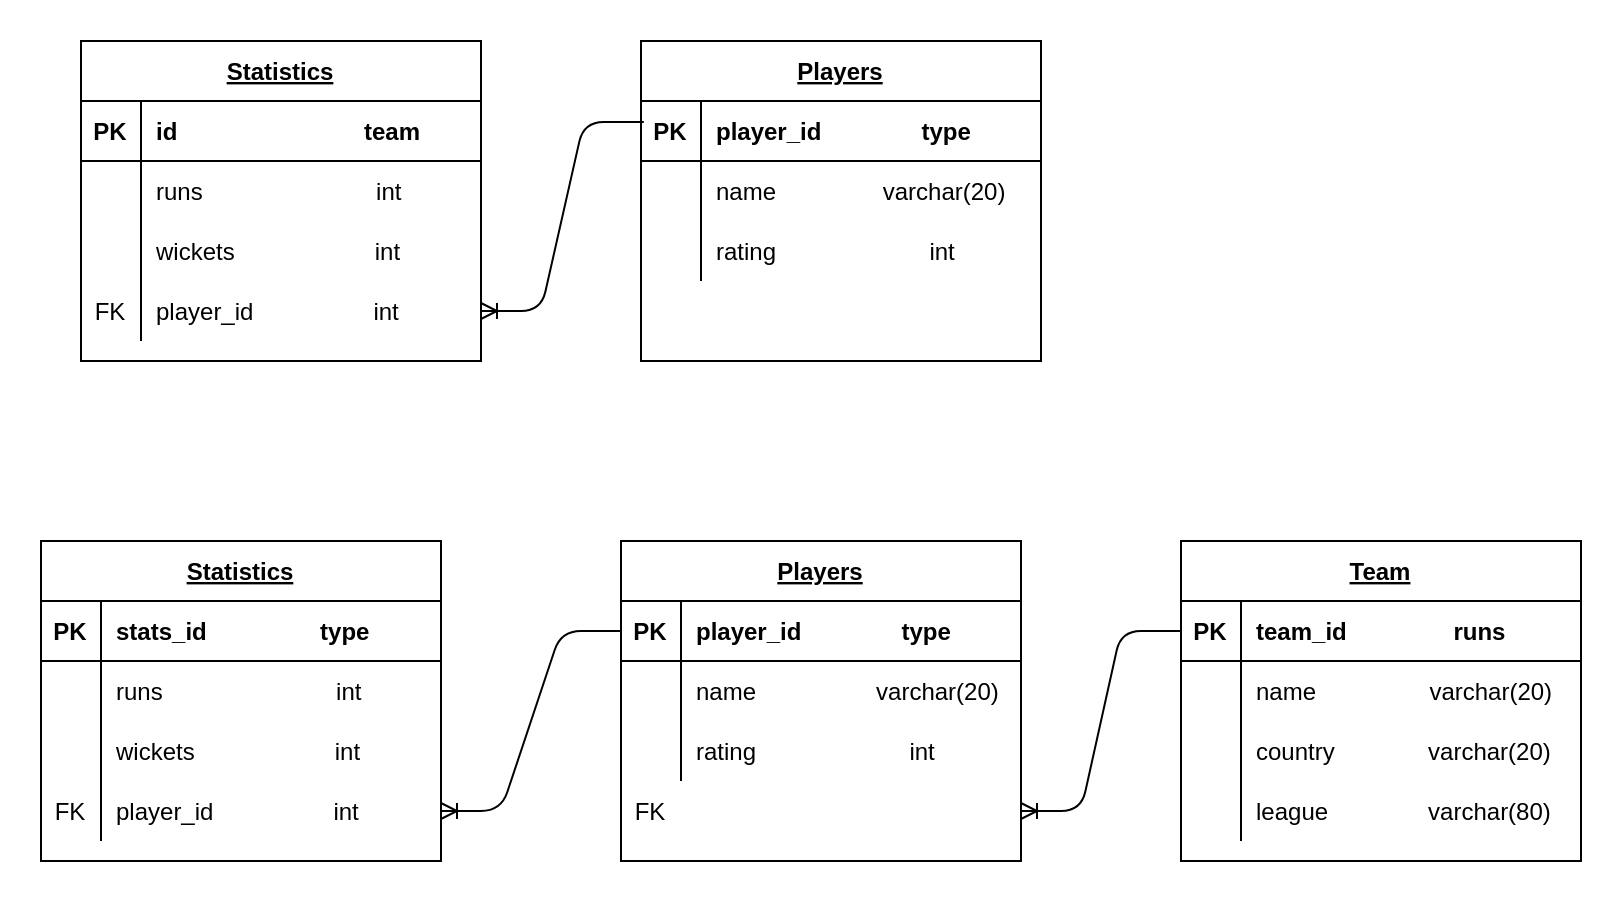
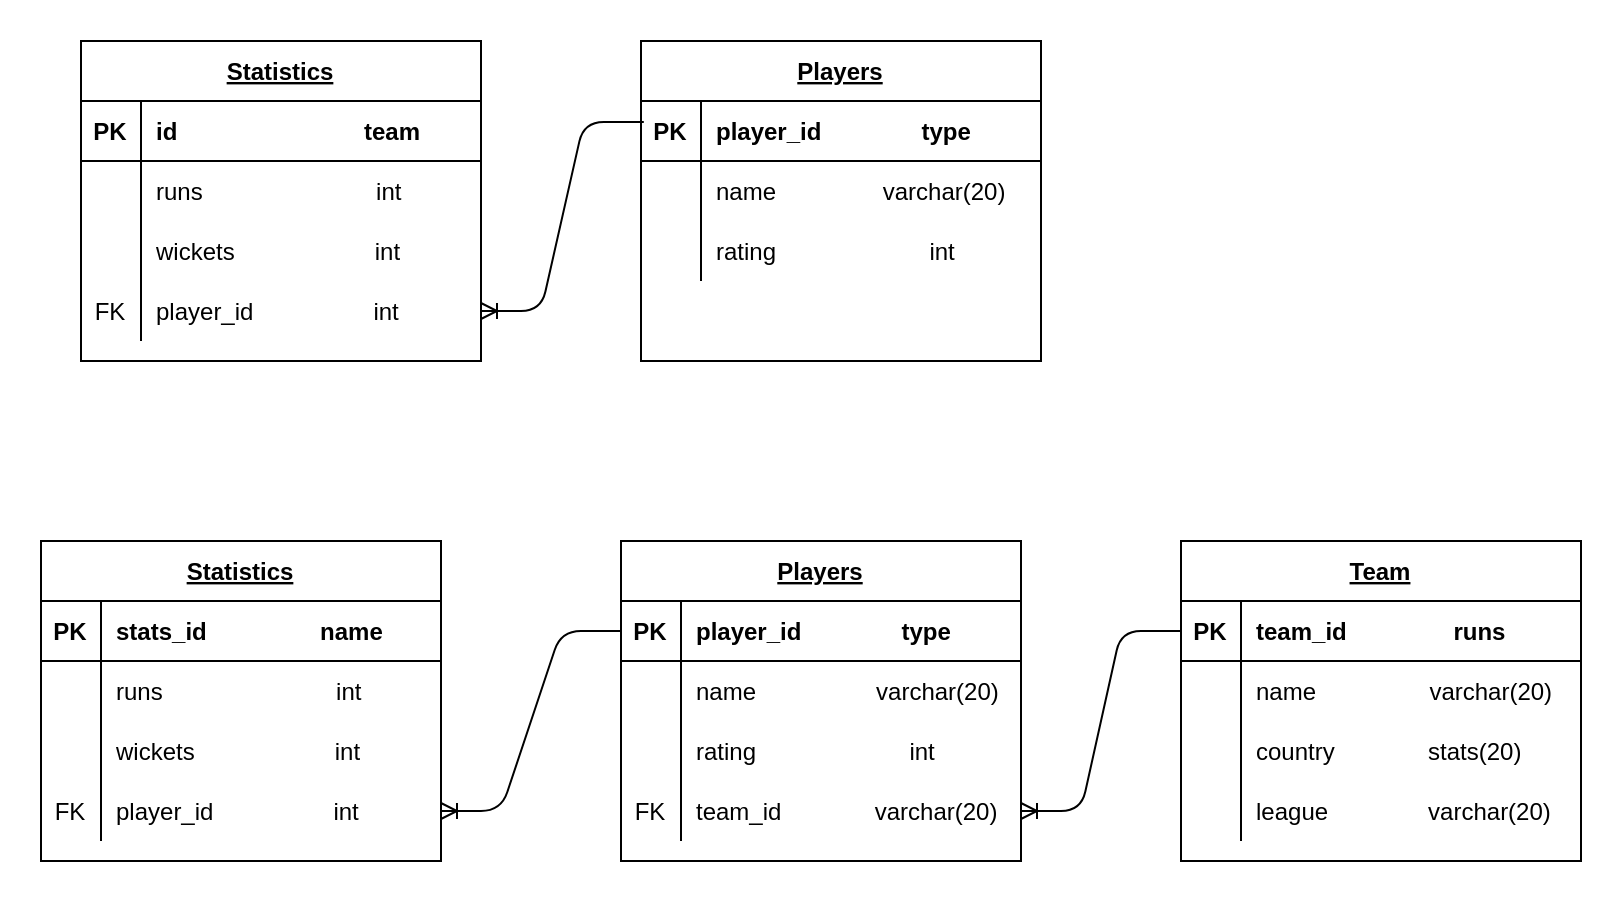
  <mxCell id="0" />
  <mxCell id="1" parent="0" />
  <mxCell id="2" value="" style="edgeStyle=entityRelationEdgeStyle;fontSize=12;html=1;endArrow=ERoneToMany;entryX=1;entryY=0.5;entryDx=0;entryDy=0;exitX=0.007;exitY=0.348;exitDx=0;exitDy=0;exitPerimeter=0;" parent="1" source="19" target="15" edge="1"><mxGeometry width="100" height="100" relative="1" as="geometry"><mxPoint x="470" y="240" as="sourcePoint" /><mxPoint x="500" y="641.143" as="targetPoint" /></mxGeometry></mxCell>
  <mxCell id="3" value="" style="edgeStyle=entityRelationEdgeStyle;fontSize=12;html=1;endArrow=ERoneToMany;exitX=0;exitY=0.5;exitDx=0;exitDy=0;entryX=1;entryY=0.5;entryDx=0;entryDy=0;" parent="1" source="31" target="66" edge="1"><mxGeometry width="100" height="100" relative="1" as="geometry"><mxPoint x="260" y="290" as="sourcePoint" /><mxPoint x="250" y="405" as="targetPoint" /></mxGeometry></mxCell>
  <mxCell id="4" value="" style="edgeStyle=entityRelationEdgeStyle;fontSize=12;html=1;endArrow=ERoneToMany;entryX=1;entryY=0.5;entryDx=0;entryDy=0;exitX=0;exitY=0.5;exitDx=0;exitDy=0;" parent="1" source="44" target="40" edge="1"><mxGeometry width="100" height="100" relative="1" as="geometry"><mxPoint x="550" y="290" as="sourcePoint" /><mxPoint x="210" y="415" as="targetPoint" /></mxGeometry></mxCell>
  <mxCell id="5" value="Statistics" style="shape=table;startSize=30;container=1;collapsible=1;childLayout=tableLayout;fixedRows=1;rowLines=0;fontStyle=5;align=center;resizeLast=1;" parent="1" vertex="1"><mxGeometry x="40" y="20" width="200" height="160" as="geometry" /></mxCell>
  <mxCell id="6" value="" style="shape=partialRectangle;collapsible=0;dropTarget=0;pointerEvents=0;fillColor=none;top=0;left=0;bottom=1;right=0;points=[[0,0.5],[1,0.5]];portConstraint=eastwest;" parent="5" vertex="1"><mxGeometry y="30" width="200" height="30" as="geometry" /></mxCell>
  <mxCell id="7" value="PK" style="shape=partialRectangle;connectable=0;fillColor=none;top=0;left=0;bottom=0;right=0;fontStyle=1;overflow=hidden;" parent="6" vertex="1"><mxGeometry width="30" height="30" as="geometry" /></mxCell>
  <mxCell id="8" value="id                            team" style="shape=partialRectangle;connectable=0;fillColor=none;top=0;left=0;bottom=0;right=0;align=left;spacingLeft=6;fontStyle=1;overflow=hidden;" parent="6" vertex="1"><mxGeometry x="30" width="170" height="30" as="geometry" /></mxCell>
  <mxCell id="9" value="" style="shape=partialRectangle;collapsible=0;dropTarget=0;pointerEvents=0;fillColor=none;top=0;left=0;bottom=0;right=0;points=[[0,0.5],[1,0.5]];portConstraint=eastwest;" parent="5" vertex="1"><mxGeometry y="60" width="200" height="30" as="geometry" /></mxCell>
  <mxCell id="10" value="" style="shape=partialRectangle;connectable=0;fillColor=none;top=0;left=0;bottom=0;right=0;editable=1;overflow=hidden;" parent="9" vertex="1"><mxGeometry width="30" height="30" as="geometry" /></mxCell>
  <mxCell id="11" value="runs                          int" style="shape=partialRectangle;connectable=0;fillColor=none;top=0;left=0;bottom=0;right=0;align=left;spacingLeft=6;overflow=hidden;" parent="9" vertex="1"><mxGeometry x="30" width="170" height="30" as="geometry" /></mxCell>
  <mxCell id="12" value="" style="shape=partialRectangle;collapsible=0;dropTarget=0;pointerEvents=0;fillColor=none;top=0;left=0;bottom=0;right=0;points=[[0,0.5],[1,0.5]];portConstraint=eastwest;" parent="5" vertex="1"><mxGeometry y="90" width="200" height="30" as="geometry" /></mxCell>
  <mxCell id="13" value="" style="shape=partialRectangle;connectable=0;fillColor=none;top=0;left=0;bottom=0;right=0;editable=1;overflow=hidden;" parent="12" vertex="1"><mxGeometry width="30" height="30" as="geometry" /></mxCell>
  <mxCell id="14" value="wickets                     int" style="shape=partialRectangle;connectable=0;fillColor=none;top=0;left=0;bottom=0;right=0;align=left;spacingLeft=6;overflow=hidden;" parent="12" vertex="1"><mxGeometry x="30" width="170" height="30" as="geometry" /></mxCell>
  <mxCell id="15" value="" style="shape=partialRectangle;collapsible=0;dropTarget=0;pointerEvents=0;fillColor=none;top=0;left=0;bottom=0;right=0;points=[[0,0.5],[1,0.5]];portConstraint=eastwest;" parent="5" vertex="1"><mxGeometry y="120" width="200" height="30" as="geometry" /></mxCell>
  <mxCell id="16" value="FK" style="shape=partialRectangle;connectable=0;fillColor=none;top=0;left=0;bottom=0;right=0;editable=1;overflow=hidden;" parent="15" vertex="1"><mxGeometry width="30" height="30" as="geometry" /></mxCell>
  <mxCell id="17" value="player_id                  int" style="shape=partialRectangle;connectable=0;fillColor=none;top=0;left=0;bottom=0;right=0;align=left;spacingLeft=6;overflow=hidden;" parent="15" vertex="1"><mxGeometry x="30" width="170" height="30" as="geometry" /></mxCell>
  <mxCell id="18" value="Players" style="shape=table;startSize=30;container=1;collapsible=1;childLayout=tableLayout;fixedRows=1;rowLines=0;fontStyle=5;align=center;resizeLast=1;" parent="1" vertex="1"><mxGeometry x="320" y="20" width="200" height="160" as="geometry" /></mxCell>
  <mxCell id="19" value="" style="shape=partialRectangle;collapsible=0;dropTarget=0;pointerEvents=0;fillColor=none;top=0;left=0;bottom=1;right=0;points=[[0,0.5],[1,0.5]];portConstraint=eastwest;" parent="18" vertex="1"><mxGeometry y="30" width="200" height="30" as="geometry" /></mxCell>
  <mxCell id="20" value="PK" style="shape=partialRectangle;connectable=0;fillColor=none;top=0;left=0;bottom=0;right=0;fontStyle=1;overflow=hidden;" parent="19" vertex="1"><mxGeometry width="30" height="30" as="geometry" /></mxCell>
  <mxCell id="21" value="player_id               type" style="shape=partialRectangle;connectable=0;fillColor=none;top=0;left=0;bottom=0;right=0;align=left;spacingLeft=6;fontStyle=1;overflow=hidden;" parent="19" vertex="1"><mxGeometry x="30" width="170" height="30" as="geometry" /></mxCell>
  <mxCell id="22" value="" style="shape=partialRectangle;collapsible=0;dropTarget=0;pointerEvents=0;fillColor=none;top=0;left=0;bottom=0;right=0;points=[[0,0.5],[1,0.5]];portConstraint=eastwest;" parent="18" vertex="1"><mxGeometry y="60" width="200" height="30" as="geometry" /></mxCell>
  <mxCell id="23" value="" style="shape=partialRectangle;connectable=0;fillColor=none;top=0;left=0;bottom=0;right=0;editable=1;overflow=hidden;" parent="22" vertex="1"><mxGeometry width="30" height="30" as="geometry" /></mxCell>
  <mxCell id="24" value="name                varchar(20)" style="shape=partialRectangle;connectable=0;fillColor=none;top=0;left=0;bottom=0;right=0;align=left;spacingLeft=6;overflow=hidden;" parent="22" vertex="1"><mxGeometry x="30" width="170" height="30" as="geometry" /></mxCell>
  <mxCell id="25" value="" style="shape=partialRectangle;collapsible=0;dropTarget=0;pointerEvents=0;fillColor=none;top=0;left=0;bottom=0;right=0;points=[[0,0.5],[1,0.5]];portConstraint=eastwest;" parent="18" vertex="1"><mxGeometry y="90" width="200" height="30" as="geometry" /></mxCell>
  <mxCell id="26" value="" style="shape=partialRectangle;connectable=0;fillColor=none;top=0;left=0;bottom=0;right=0;editable=1;overflow=hidden;" parent="25" vertex="1"><mxGeometry width="30" height="30" as="geometry" /></mxCell>
  <mxCell id="27" value="rating                       int" style="shape=partialRectangle;connectable=0;fillColor=none;top=0;left=0;bottom=0;right=0;align=left;spacingLeft=6;overflow=hidden;" parent="25" vertex="1"><mxGeometry x="30" width="170" height="30" as="geometry" /></mxCell>
  <mxCell id="28" value="" style="shape=partialRectangle;collapsible=0;dropTarget=0;pointerEvents=0;fillColor=none;top=0;left=0;bottom=0;right=0;points=[[0,0.5],[1,0.5]];portConstraint=eastwest;" parent="18" vertex="1"><mxGeometry y="120" width="200" height="30" as="geometry" /></mxCell>
  <mxCell id="29" value="" style="shape=partialRectangle;connectable=0;fillColor=none;top=0;left=0;bottom=0;right=0;editable=1;overflow=hidden;" parent="28" vertex="1"><mxGeometry width="30" height="30" as="geometry" /></mxCell>
  <mxCell id="30" value="Players" style="shape=table;startSize=30;container=1;collapsible=1;childLayout=tableLayout;fixedRows=1;rowLines=0;fontStyle=5;align=center;resizeLast=1;" parent="1" vertex="1"><mxGeometry x="310" y="270" width="200" height="160" as="geometry" /></mxCell>
  <mxCell id="31" value="" style="shape=partialRectangle;collapsible=0;dropTarget=0;pointerEvents=0;fillColor=none;top=0;left=0;bottom=1;right=0;points=[[0,0.5],[1,0.5]];portConstraint=eastwest;" parent="30" vertex="1"><mxGeometry y="30" width="200" height="30" as="geometry" /></mxCell>
  <mxCell id="32" value="PK" style="shape=partialRectangle;connectable=0;fillColor=none;top=0;left=0;bottom=0;right=0;fontStyle=1;overflow=hidden;" parent="31" vertex="1"><mxGeometry width="30" height="30" as="geometry" /></mxCell>
  <mxCell id="33" value="player_id               type" style="shape=partialRectangle;connectable=0;fillColor=none;top=0;left=0;bottom=0;right=0;align=left;spacingLeft=6;fontStyle=1;overflow=hidden;" parent="31" vertex="1"><mxGeometry x="30" width="170" height="30" as="geometry" /></mxCell>
  <mxCell id="34" value="" style="shape=partialRectangle;collapsible=0;dropTarget=0;pointerEvents=0;fillColor=none;top=0;left=0;bottom=0;right=0;points=[[0,0.5],[1,0.5]];portConstraint=eastwest;" parent="30" vertex="1"><mxGeometry y="60" width="200" height="30" as="geometry" /></mxCell>
  <mxCell id="35" value="" style="shape=partialRectangle;connectable=0;fillColor=none;top=0;left=0;bottom=0;right=0;editable=1;overflow=hidden;" parent="34" vertex="1"><mxGeometry width="30" height="30" as="geometry" /></mxCell>
  <mxCell id="36" value="name                  varchar(20)" style="shape=partialRectangle;connectable=0;fillColor=none;top=0;left=0;bottom=0;right=0;align=left;spacingLeft=6;overflow=hidden;" parent="34" vertex="1"><mxGeometry x="30" width="170" height="30" as="geometry" /></mxCell>
  <mxCell id="37" value="" style="shape=partialRectangle;collapsible=0;dropTarget=0;pointerEvents=0;fillColor=none;top=0;left=0;bottom=0;right=0;points=[[0,0.5],[1,0.5]];portConstraint=eastwest;" parent="30" vertex="1"><mxGeometry y="90" width="200" height="30" as="geometry" /></mxCell>
  <mxCell id="38" value="" style="shape=partialRectangle;connectable=0;fillColor=none;top=0;left=0;bottom=0;right=0;editable=1;overflow=hidden;" parent="37" vertex="1"><mxGeometry width="30" height="30" as="geometry" /></mxCell>
  <mxCell id="39" value="rating                       int" style="shape=partialRectangle;connectable=0;fillColor=none;top=0;left=0;bottom=0;right=0;align=left;spacingLeft=6;overflow=hidden;" parent="37" vertex="1"><mxGeometry x="30" width="170" height="30" as="geometry" /></mxCell>
  <mxCell id="40" value="" style="shape=partialRectangle;collapsible=0;dropTarget=0;pointerEvents=0;fillColor=none;top=0;left=0;bottom=0;right=0;points=[[0,0.5],[1,0.5]];portConstraint=eastwest;" parent="30" vertex="1"><mxGeometry y="120" width="200" height="30" as="geometry" /></mxCell>
  <mxCell id="41" value="FK" style="shape=partialRectangle;connectable=0;fillColor=none;top=0;left=0;bottom=0;right=0;editable=1;overflow=hidden;" parent="40" vertex="1"><mxGeometry width="30" height="30" as="geometry" /></mxCell>
+ <mxCell id="42" value="team_id              varchar(20)" style="shape=partialRectangle;connectable=0;fillColor=none;top=0;left=0;bottom=0;right=0;align=left;spacingLeft=6;overflow=hidden;" parent="40" vertex="1"><mxGeometry x="30" width="170" height="30" as="geometry" /></mxCell>
  <mxCell id="43" value="Team" style="shape=table;startSize=30;container=1;collapsible=1;childLayout=tableLayout;fixedRows=1;rowLines=0;fontStyle=5;align=center;resizeLast=1;" parent="1" vertex="1"><mxGeometry x="590" y="270" width="200" height="160" as="geometry" /></mxCell>
  <mxCell id="44" value="" style="shape=partialRectangle;collapsible=0;dropTarget=0;pointerEvents=0;fillColor=none;top=0;left=0;bottom=1;right=0;points=[[0,0.5],[1,0.5]];portConstraint=eastwest;" parent="43" vertex="1"><mxGeometry y="30" width="200" height="30" as="geometry" /></mxCell>
  <mxCell id="45" value="PK" style="shape=partialRectangle;connectable=0;fillColor=none;top=0;left=0;bottom=0;right=0;fontStyle=1;overflow=hidden;" parent="44" vertex="1"><mxGeometry width="30" height="30" as="geometry" /></mxCell>
  <mxCell id="46" value="team_id                runs" style="shape=partialRectangle;connectable=0;fillColor=none;top=0;left=0;bottom=0;right=0;align=left;spacingLeft=6;fontStyle=1;overflow=hidden;" parent="44" vertex="1"><mxGeometry x="30" width="170" height="30" as="geometry" /></mxCell>
  <mxCell id="47" value="" style="shape=partialRectangle;collapsible=0;dropTarget=0;pointerEvents=0;fillColor=none;top=0;left=0;bottom=0;right=0;points=[[0,0.5],[1,0.5]];portConstraint=eastwest;" parent="43" vertex="1"><mxGeometry y="60" width="200" height="30" as="geometry" /></mxCell>
  <mxCell id="48" value="" style="shape=partialRectangle;connectable=0;fillColor=none;top=0;left=0;bottom=0;right=0;editable=1;overflow=hidden;" parent="47" vertex="1"><mxGeometry width="30" height="30" as="geometry" /></mxCell>
  <mxCell id="49" value="name                 varchar(20)" style="shape=partialRectangle;connectable=0;fillColor=none;top=0;left=0;bottom=0;right=0;align=left;spacingLeft=6;overflow=hidden;" parent="47" vertex="1"><mxGeometry x="30" width="170" height="30" as="geometry" /></mxCell>
  <mxCell id="50" value="" style="shape=partialRectangle;collapsible=0;dropTarget=0;pointerEvents=0;fillColor=none;top=0;left=0;bottom=0;right=0;points=[[0,0.5],[1,0.5]];portConstraint=eastwest;" parent="43" vertex="1"><mxGeometry y="90" width="200" height="30" as="geometry" /></mxCell>
  <mxCell id="51" value="" style="shape=partialRectangle;connectable=0;fillColor=none;top=0;left=0;bottom=0;right=0;editable=1;overflow=hidden;" parent="50" vertex="1"><mxGeometry width="30" height="30" as="geometry" /></mxCell>
- <mxCell id="52" value="country              varchar(20)" style="shape=partialRectangle;connectable=0;fillColor=none;top=0;left=0;bottom=0;right=0;align=left;spacingLeft=6;overflow=hidden;" parent="50" vertex="1"><mxGeometry x="30" width="170" height="30" as="geometry" /></mxCell>
+ <mxCell id="52" value="country              stats(20)" style="shape=partialRectangle;connectable=0;fillColor=none;top=0;left=0;bottom=0;right=0;align=left;spacingLeft=6;overflow=hidden;" parent="50" vertex="1"><mxGeometry x="30" width="170" height="30" as="geometry" /></mxCell>
  <mxCell id="53" value="" style="shape=partialRectangle;collapsible=0;dropTarget=0;pointerEvents=0;fillColor=none;top=0;left=0;bottom=0;right=0;points=[[0,0.5],[1,0.5]];portConstraint=eastwest;" parent="43" vertex="1"><mxGeometry y="120" width="200" height="30" as="geometry" /></mxCell>
  <mxCell id="54" value="" style="shape=partialRectangle;connectable=0;fillColor=none;top=0;left=0;bottom=0;right=0;editable=1;overflow=hidden;" parent="53" vertex="1"><mxGeometry width="30" height="30" as="geometry" /></mxCell>
- <mxCell id="55" value="league               varchar(80)" style="shape=partialRectangle;connectable=0;fillColor=none;top=0;left=0;bottom=0;right=0;align=left;spacingLeft=6;overflow=hidden;" parent="53" vertex="1"><mxGeometry x="30" width="170" height="30" as="geometry" /></mxCell>
+ <mxCell id="55" value="league               varchar(20)" style="shape=partialRectangle;connectable=0;fillColor=none;top=0;left=0;bottom=0;right=0;align=left;spacingLeft=6;overflow=hidden;" parent="53" vertex="1"><mxGeometry x="30" width="170" height="30" as="geometry" /></mxCell>
  <mxCell id="56" value="Statistics" style="shape=table;startSize=30;container=1;collapsible=1;childLayout=tableLayout;fixedRows=1;rowLines=0;fontStyle=5;align=center;resizeLast=1;" parent="1" vertex="1"><mxGeometry x="20" y="270" width="200" height="160" as="geometry" /></mxCell>
  <mxCell id="57" value="" style="shape=partialRectangle;collapsible=0;dropTarget=0;pointerEvents=0;fillColor=none;top=0;left=0;bottom=1;right=0;points=[[0,0.5],[1,0.5]];portConstraint=eastwest;" parent="56" vertex="1"><mxGeometry y="30" width="200" height="30" as="geometry" /></mxCell>
  <mxCell id="58" value="PK" style="shape=partialRectangle;connectable=0;fillColor=none;top=0;left=0;bottom=0;right=0;fontStyle=1;overflow=hidden;" parent="57" vertex="1"><mxGeometry width="30" height="30" as="geometry" /></mxCell>
- <mxCell id="59" value="stats_id                 type" style="shape=partialRectangle;connectable=0;fillColor=none;top=0;left=0;bottom=0;right=0;align=left;spacingLeft=6;fontStyle=1;overflow=hidden;" parent="57" vertex="1"><mxGeometry x="30" width="170" height="30" as="geometry" /></mxCell>
+ <mxCell id="59" value="stats_id                 name" style="shape=partialRectangle;connectable=0;fillColor=none;top=0;left=0;bottom=0;right=0;align=left;spacingLeft=6;fontStyle=1;overflow=hidden;" parent="57" vertex="1"><mxGeometry x="30" width="170" height="30" as="geometry" /></mxCell>
  <mxCell id="60" value="" style="shape=partialRectangle;collapsible=0;dropTarget=0;pointerEvents=0;fillColor=none;top=0;left=0;bottom=0;right=0;points=[[0,0.5],[1,0.5]];portConstraint=eastwest;" parent="56" vertex="1"><mxGeometry y="60" width="200" height="30" as="geometry" /></mxCell>
  <mxCell id="61" value="" style="shape=partialRectangle;connectable=0;fillColor=none;top=0;left=0;bottom=0;right=0;editable=1;overflow=hidden;" parent="60" vertex="1"><mxGeometry width="30" height="30" as="geometry" /></mxCell>
  <mxCell id="62" value="runs                          int" style="shape=partialRectangle;connectable=0;fillColor=none;top=0;left=0;bottom=0;right=0;align=left;spacingLeft=6;overflow=hidden;" parent="60" vertex="1"><mxGeometry x="30" width="170" height="30" as="geometry" /></mxCell>
  <mxCell id="63" value="" style="shape=partialRectangle;collapsible=0;dropTarget=0;pointerEvents=0;fillColor=none;top=0;left=0;bottom=0;right=0;points=[[0,0.5],[1,0.5]];portConstraint=eastwest;" parent="56" vertex="1"><mxGeometry y="90" width="200" height="30" as="geometry" /></mxCell>
  <mxCell id="64" value="" style="shape=partialRectangle;connectable=0;fillColor=none;top=0;left=0;bottom=0;right=0;editable=1;overflow=hidden;" parent="63" vertex="1"><mxGeometry width="30" height="30" as="geometry" /></mxCell>
  <mxCell id="65" value="wickets                     int" style="shape=partialRectangle;connectable=0;fillColor=none;top=0;left=0;bottom=0;right=0;align=left;spacingLeft=6;overflow=hidden;" parent="63" vertex="1"><mxGeometry x="30" width="170" height="30" as="geometry" /></mxCell>
  <mxCell id="66" value="" style="shape=partialRectangle;collapsible=0;dropTarget=0;pointerEvents=0;fillColor=none;top=0;left=0;bottom=0;right=0;points=[[0,0.5],[1,0.5]];portConstraint=eastwest;" parent="56" vertex="1"><mxGeometry y="120" width="200" height="30" as="geometry" /></mxCell>
  <mxCell id="67" value="FK" style="shape=partialRectangle;connectable=0;fillColor=none;top=0;left=0;bottom=0;right=0;editable=1;overflow=hidden;" parent="66" vertex="1"><mxGeometry width="30" height="30" as="geometry" /></mxCell>
  <mxCell id="68" value="player_id                  int" style="shape=partialRectangle;connectable=0;fillColor=none;top=0;left=0;bottom=0;right=0;align=left;spacingLeft=6;overflow=hidden;" parent="66" vertex="1"><mxGeometry x="30" width="170" height="30" as="geometry" /></mxCell>
